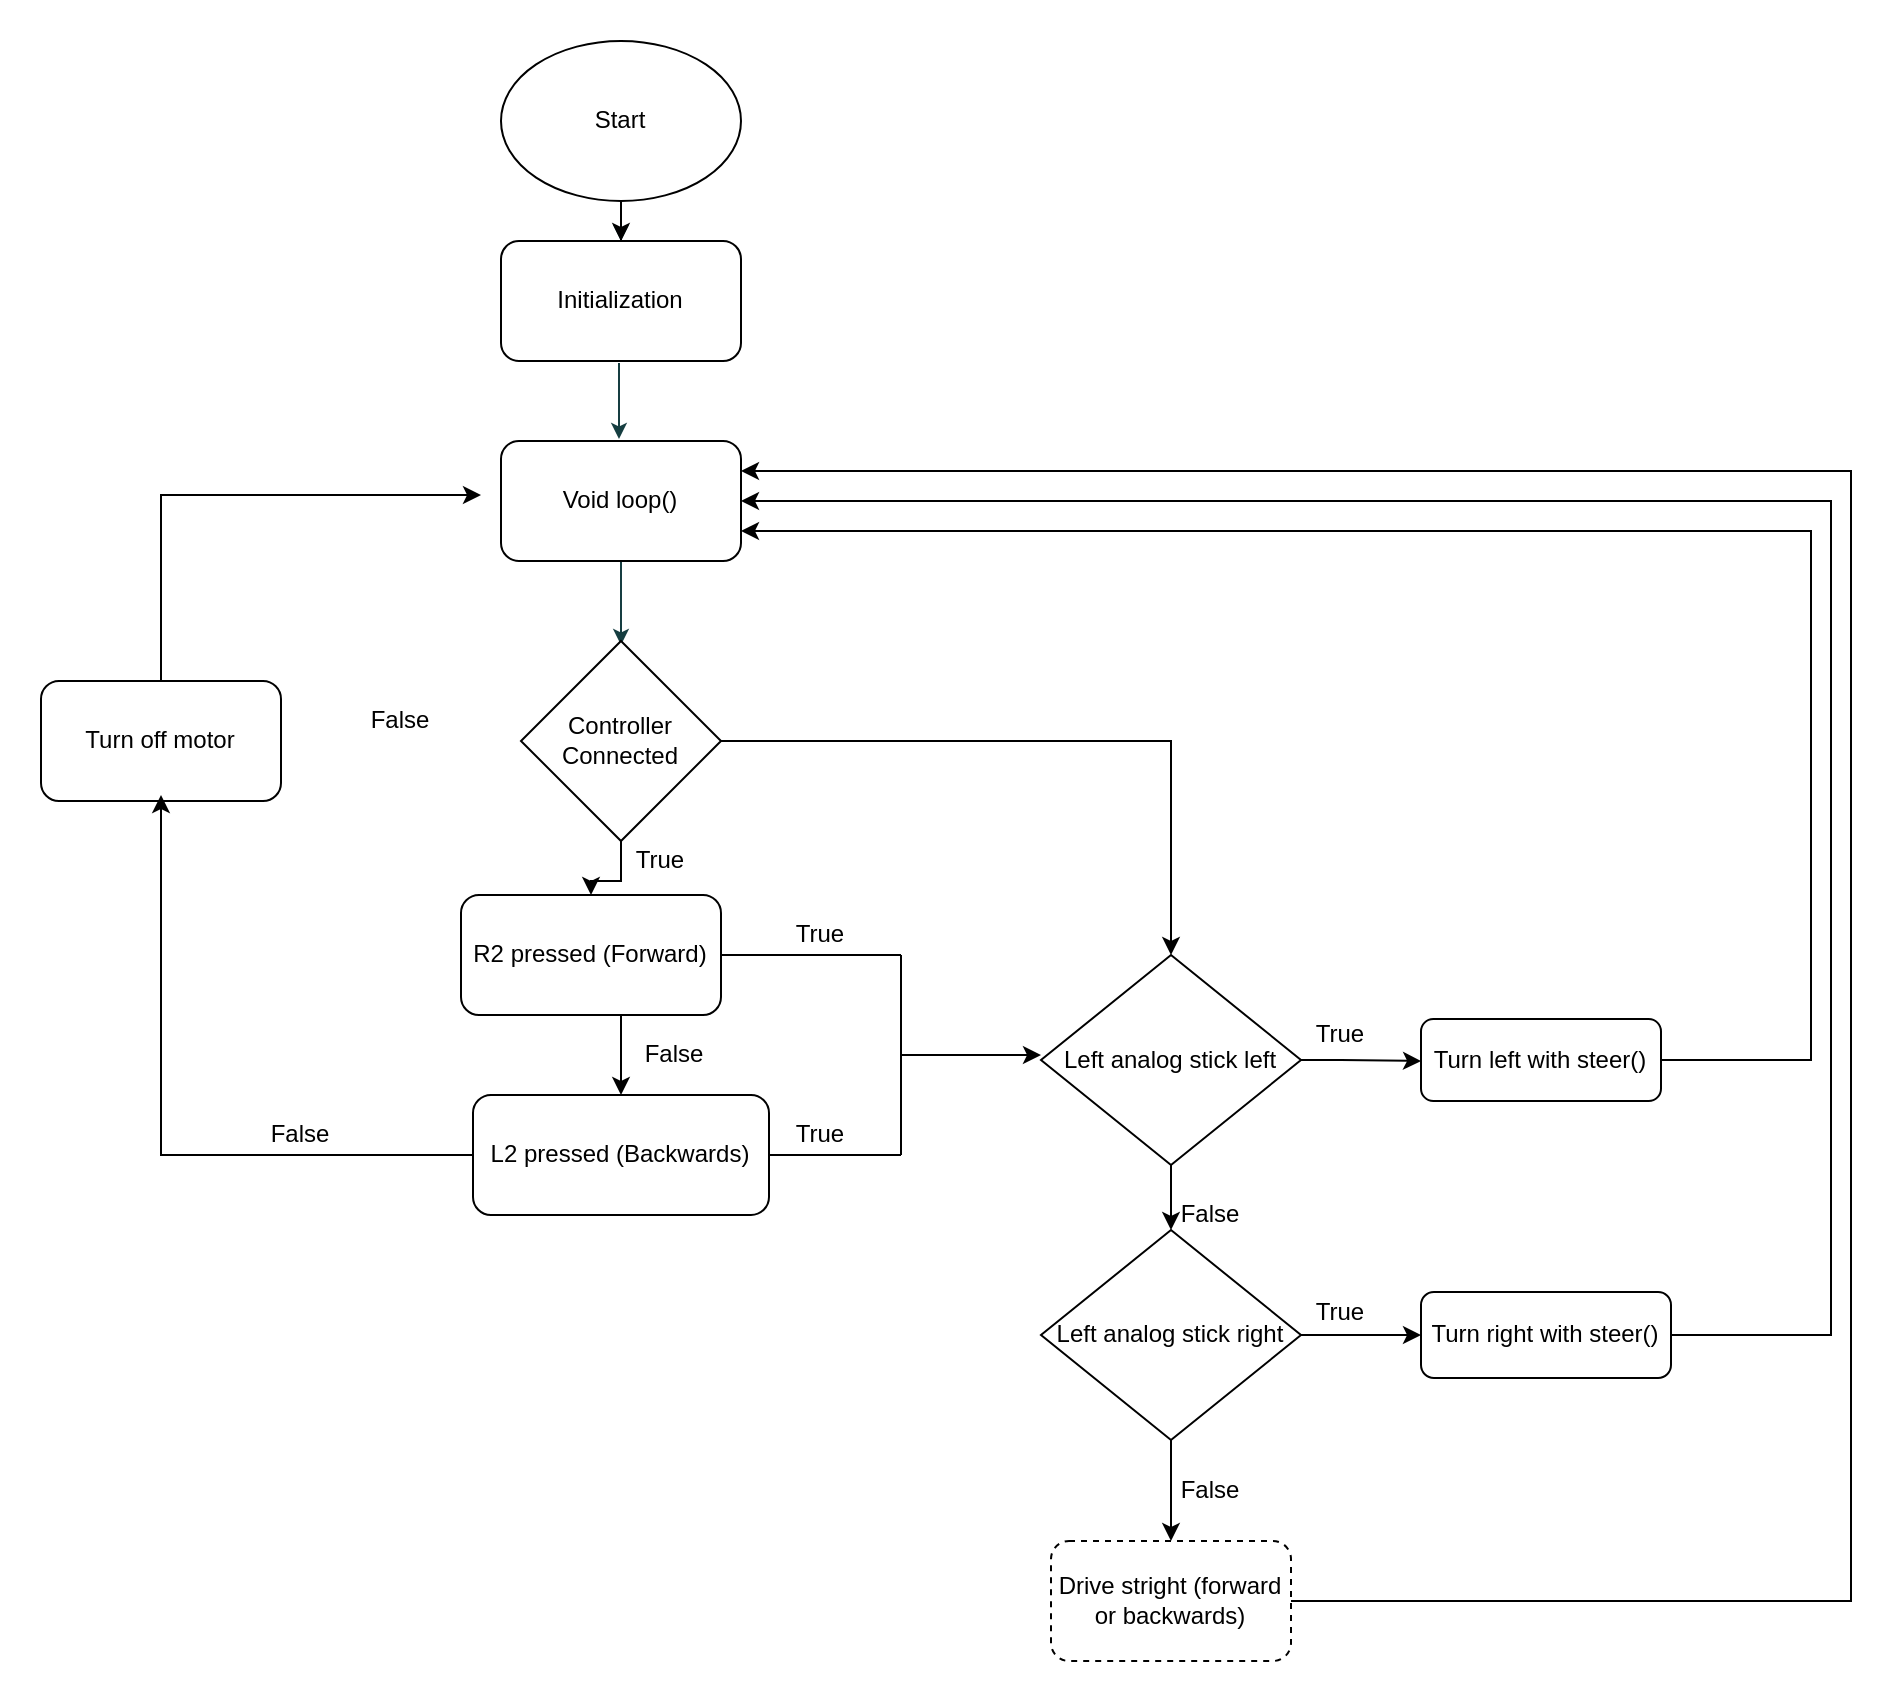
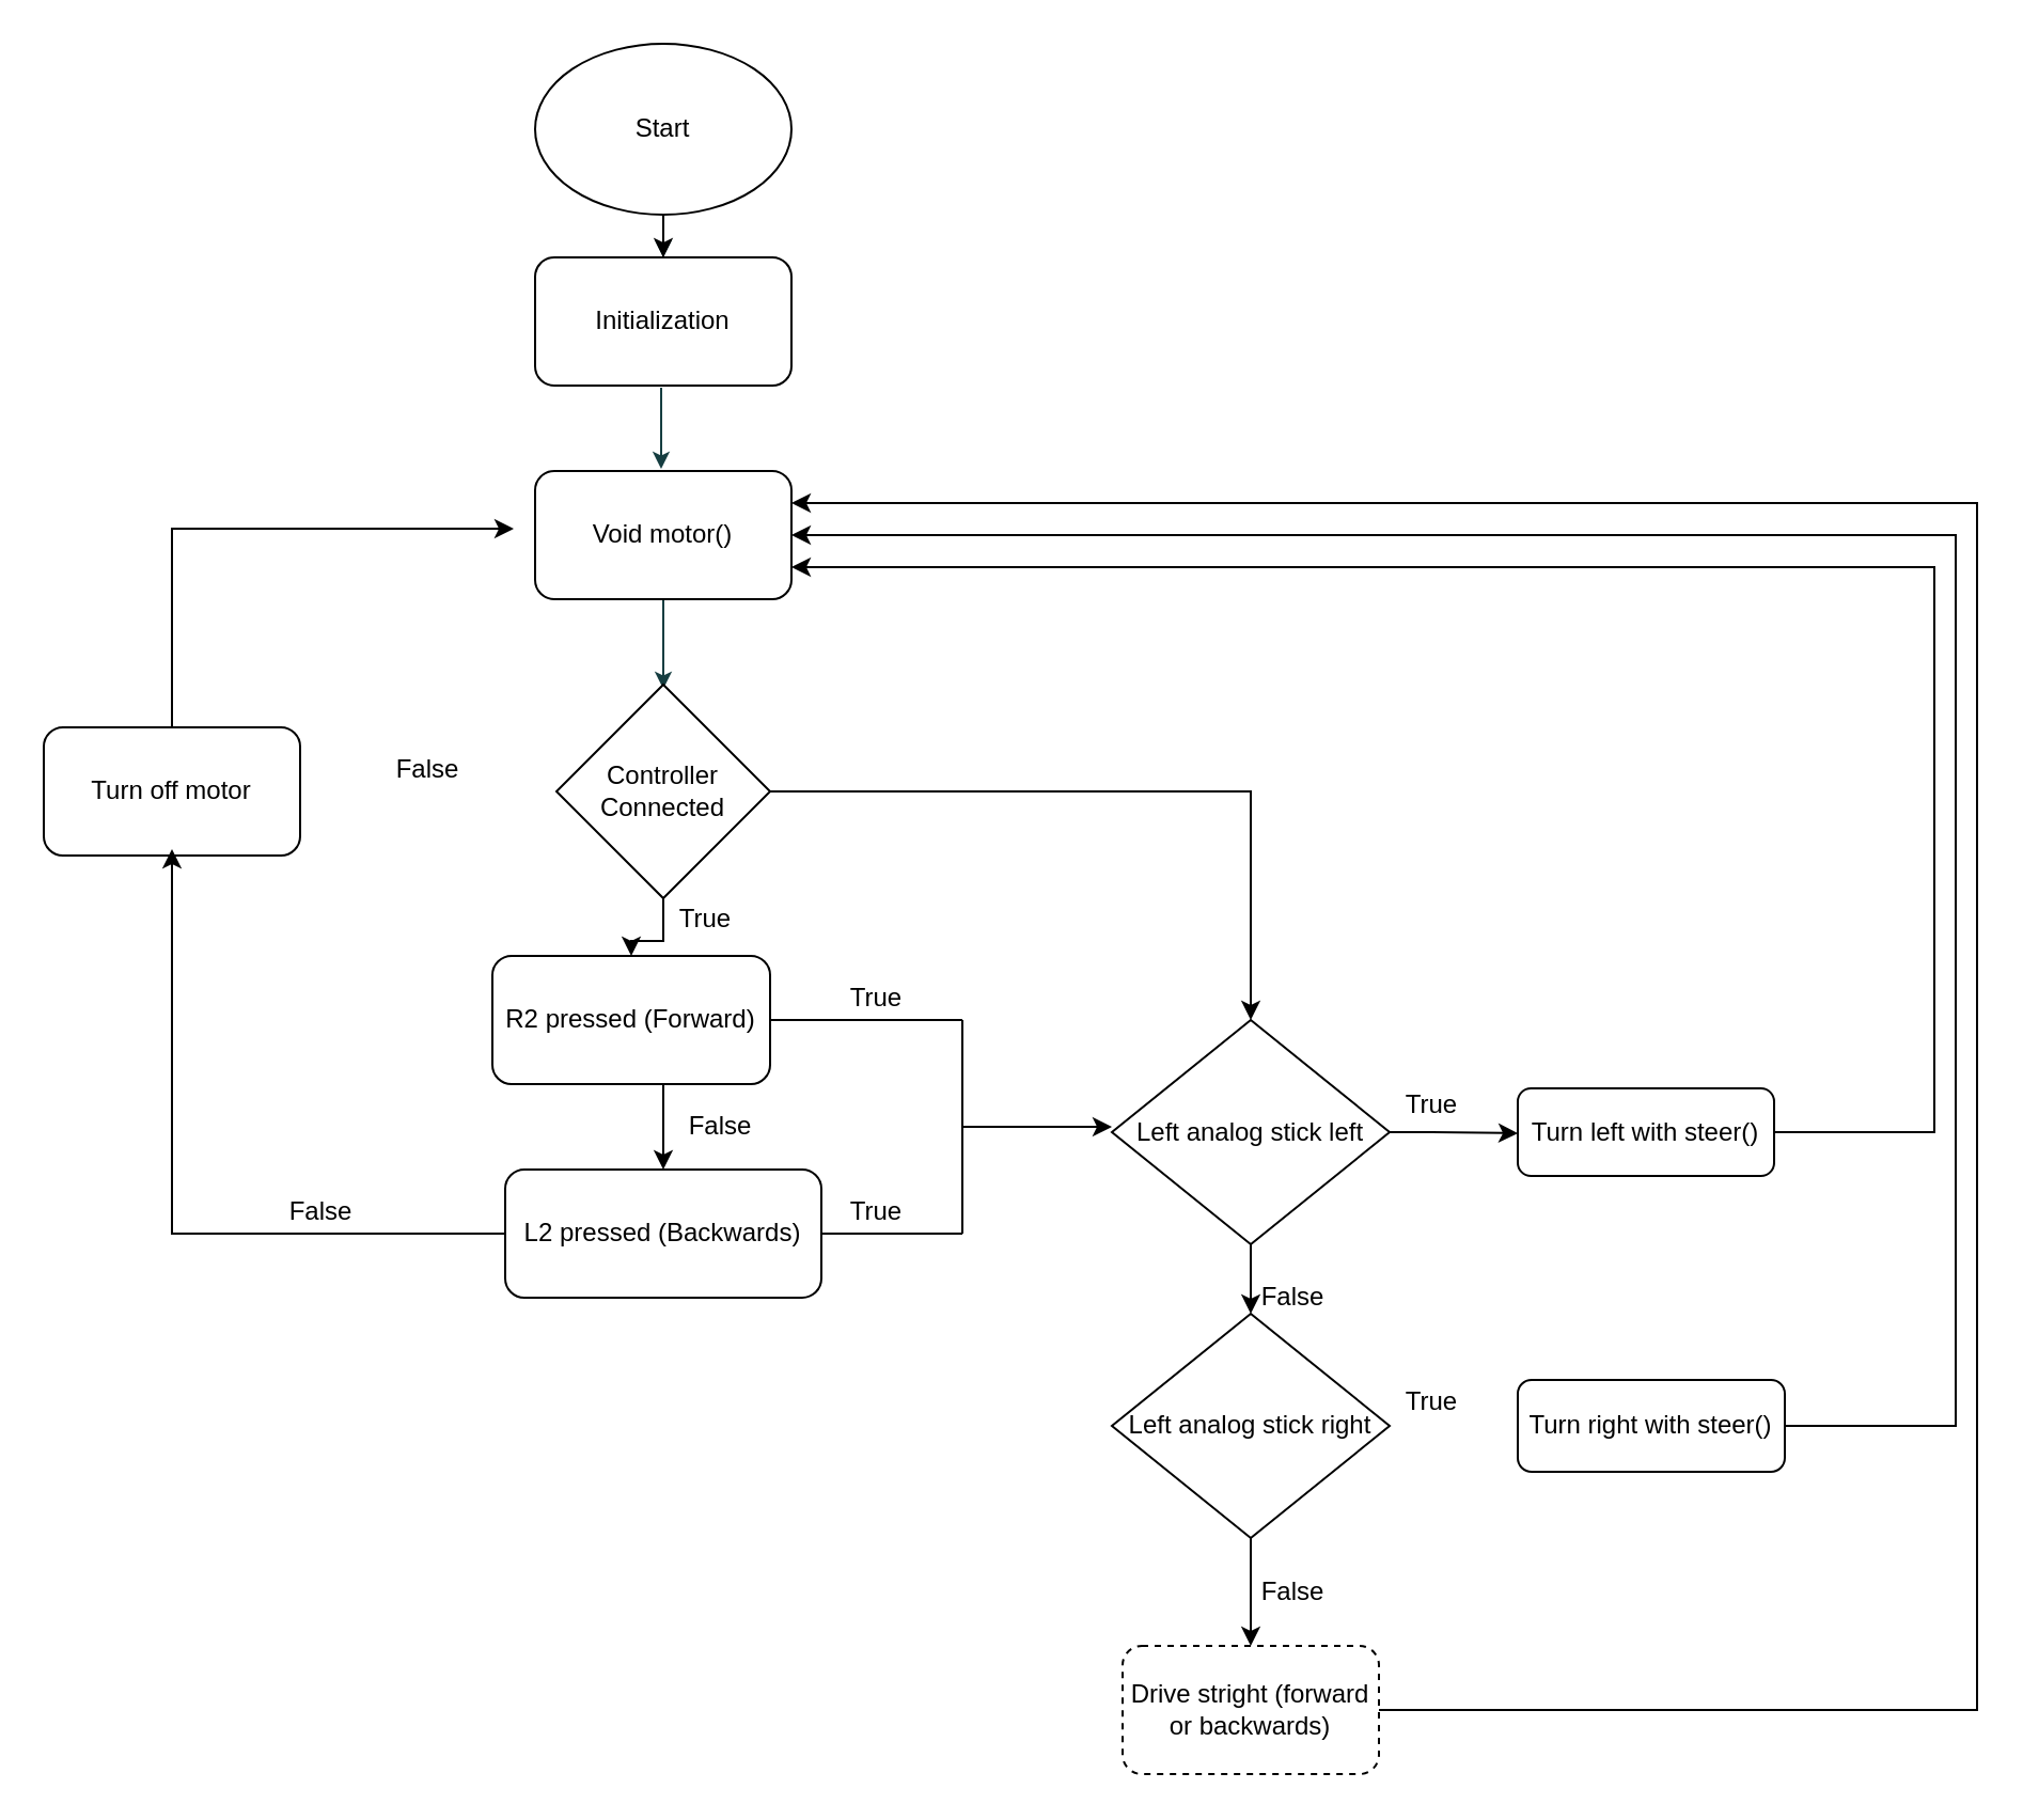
  <mxCell id="0" />
  <mxCell id="1" parent="0" />
  <mxCell id="2" parent="1" vertex="1"><mxGeometry x="374" y="283" as="geometry" /></mxCell>
  <mxCell id="3" parent="1" vertex="1"><mxGeometry x="267" y="50" as="geometry" /></mxCell>
  <mxCell id="4" style="vsdxID=65;edgeStyle=none;startArrow=none;endArrow=classic;startSize=3;endSize=5;strokeColor=#163e41;spacingTop=0;spacingBottom=0;spacingLeft=0;spacingRight=0;verticalAlign=middle;html=1;labelBackgroundColor=#ffffff;rounded=0;exitX=0.5;exitY=1;exitDx=0;exitDy=0;exitPerimeter=0;" parent="1" edge="1"><mxGeometry relative="1" as="geometry"><mxPoint x="7" as="offset" /><Array as="points" /><mxPoint x="310" y="280" as="sourcePoint" /><mxPoint x="310" y="322" as="targetPoint" /></mxGeometry></mxCell>
  <mxCell id="5" style="vsdxID=60;edgeStyle=none;startArrow=none;endArrow=classic;startSize=3;endSize=5;strokeColor=#163e41;spacingTop=0;spacingBottom=0;spacingLeft=0;spacingRight=0;verticalAlign=middle;html=1;labelBackgroundColor=#ffffff;rounded=0;exitX=0.5;exitY=1;exitDx=0;exitDy=0;exitPerimeter=0;" parent="1" edge="1"><mxGeometry relative="1" as="geometry"><mxPoint x="7" as="offset" /><Array as="points" /><mxPoint x="309" y="181" as="sourcePoint" /><mxPoint x="309" y="219" as="targetPoint" /></mxGeometry></mxCell>
  <mxCell id="6" style="vsdxID=60;edgeStyle=none;startArrow=none;endArrow=classic;startSize=3;endSize=5;strokeColor=#163e41;spacingTop=0;spacingBottom=0;spacingLeft=0;spacingRight=0;verticalAlign=middle;html=1;labelBackgroundColor=#ffffff;rounded=0;exitX=0.5;exitY=1;exitDx=0;exitDy=0;exitPerimeter=0;" edge="1" parent="1"><mxGeometry relative="1" as="geometry"><mxPoint x="7" as="offset" /><Array as="points" /><mxPoint x="310" y="81" as="sourcePoint" /><mxPoint x="310" y="120" as="targetPoint" /></mxGeometry></mxCell>
  <mxCell id="7" value="" style="edgeStyle=orthogonalEdgeStyle;rounded=0;orthogonalLoop=1;jettySize=auto;html=1;" edge="1" parent="1" source="8" target="9"><mxGeometry relative="1" as="geometry" /></mxCell>
  <mxCell id="8" value="&lt;div&gt;Start&lt;/div&gt;" style="ellipse;whiteSpace=wrap;html=1;" vertex="1" parent="1"><mxGeometry x="250" y="20" width="120" height="80" as="geometry" /></mxCell>
  <mxCell id="9" value="&lt;div&gt;Initialization&lt;/div&gt;" style="rounded=1;whiteSpace=wrap;html=1;" vertex="1" parent="1"><mxGeometry x="250" y="120" width="120" height="60" as="geometry" /></mxCell>
- <mxCell id="10" value="Void loop()" style="rounded=1;whiteSpace=wrap;html=1;" vertex="1" parent="1"><mxGeometry x="250" y="220" width="120" height="60" as="geometry" /></mxCell>
+ <mxCell id="10" value="Void motor()" style="rounded=1;whiteSpace=wrap;html=1;" vertex="1" parent="1"><mxGeometry x="250" y="220" width="120" height="60" as="geometry" /></mxCell>
  <mxCell id="11" style="edgeStyle=orthogonalEdgeStyle;rounded=0;orthogonalLoop=1;jettySize=auto;html=1;entryX=0.5;entryY=0;entryDx=0;entryDy=0;" edge="1" parent="1" source="13" target="18"><mxGeometry relative="1" as="geometry" /></mxCell>
  <mxCell id="12" style="edgeStyle=orthogonalEdgeStyle;rounded=0;orthogonalLoop=1;jettySize=auto;html=1;" edge="1" parent="1" source="13" target="32"><mxGeometry relative="1" as="geometry"><mxPoint x="150" y="370" as="targetPoint" /></mxGeometry></mxCell>
  <mxCell id="13" value="Controller Connected" style="rhombus;whiteSpace=wrap;html=1;" vertex="1" parent="1"><mxGeometry x="260" y="320" width="100" height="100" as="geometry" /></mxCell>
  <mxCell id="14" value="&lt;div&gt;True&lt;/div&gt;" style="text;html=1;strokeColor=none;fillColor=none;align=center;verticalAlign=middle;whiteSpace=wrap;rounded=0;" vertex="1" parent="1"><mxGeometry x="310" y="420" width="40" height="20" as="geometry" /></mxCell>
  <mxCell id="15" style="edgeStyle=orthogonalEdgeStyle;rounded=0;orthogonalLoop=1;jettySize=auto;html=1;" edge="1" parent="1" source="16"><mxGeometry relative="1" as="geometry"><mxPoint x="240" y="247" as="targetPoint" /><Array as="points"><mxPoint x="80" y="247" /><mxPoint x="240" y="247" /></Array></mxGeometry></mxCell>
  <mxCell id="16" value="Turn off motor" style="rounded=1;whiteSpace=wrap;html=1;" vertex="1" parent="1"><mxGeometry x="20" y="340" width="120" height="60" as="geometry" /></mxCell>
  <mxCell id="17" style="edgeStyle=orthogonalEdgeStyle;rounded=0;orthogonalLoop=1;jettySize=auto;html=1;" edge="1" parent="1" source="18"><mxGeometry relative="1" as="geometry"><mxPoint x="310" y="547" as="targetPoint" /><Array as="points"><mxPoint x="310" y="547" /><mxPoint x="310" y="547" /></Array></mxGeometry></mxCell>
  <mxCell id="18" value="R2 pressed (Forward)" style="rounded=1;whiteSpace=wrap;html=1;" vertex="1" parent="1"><mxGeometry x="230" y="447" width="130" height="60" as="geometry" /></mxCell>
  <mxCell id="19" style="edgeStyle=orthogonalEdgeStyle;rounded=0;orthogonalLoop=1;jettySize=auto;html=1;entryX=0.5;entryY=0.95;entryDx=0;entryDy=0;entryPerimeter=0;" edge="1" parent="1" source="20" target="16"><mxGeometry relative="1" as="geometry"><mxPoint x="80" y="407" as="targetPoint" /><Array as="points"><mxPoint x="80" y="577" /></Array></mxGeometry></mxCell>
  <mxCell id="20" value="&lt;div&gt;L2 pressed (Backwards)&lt;/div&gt;" style="rounded=1;whiteSpace=wrap;html=1;" vertex="1" parent="1"><mxGeometry x="236" y="547" width="148" height="60" as="geometry" /></mxCell>
  <mxCell id="21" value="&lt;div&gt;False&lt;/div&gt;" style="text;html=1;strokeColor=none;fillColor=none;align=center;verticalAlign=middle;whiteSpace=wrap;rounded=0;" vertex="1" parent="1"><mxGeometry x="180" y="350" width="40" height="20" as="geometry" /></mxCell>
  <mxCell id="22" value="&lt;div&gt;False&lt;/div&gt;" style="text;html=1;strokeColor=none;fillColor=none;align=center;verticalAlign=middle;whiteSpace=wrap;rounded=0;" vertex="1" parent="1"><mxGeometry x="317" y="517" width="40" height="20" as="geometry" /></mxCell>
  <mxCell id="23" value="&lt;div&gt;False&lt;/div&gt;" style="text;html=1;strokeColor=none;fillColor=none;align=center;verticalAlign=middle;whiteSpace=wrap;rounded=0;" vertex="1" parent="1"><mxGeometry x="130" y="557" width="40" height="20" as="geometry" /></mxCell>
  <mxCell id="24" value="&lt;div&gt;True&lt;/div&gt;" style="text;html=1;strokeColor=none;fillColor=none;align=center;verticalAlign=middle;whiteSpace=wrap;rounded=0;" vertex="1" parent="1"><mxGeometry x="390" y="457" width="40" height="20" as="geometry" /></mxCell>
  <mxCell id="25" value="&lt;div&gt;True&lt;/div&gt;" style="text;html=1;strokeColor=none;fillColor=none;align=center;verticalAlign=middle;whiteSpace=wrap;rounded=0;" vertex="1" parent="1"><mxGeometry x="390" y="557" width="40" height="20" as="geometry" /></mxCell>
  <mxCell id="26" value="" style="endArrow=none;html=1;exitX=1;exitY=0.5;exitDx=0;exitDy=0;" edge="1" parent="1" source="18"><mxGeometry width="50" height="50" relative="1" as="geometry"><mxPoint x="30" y="687" as="sourcePoint" /><mxPoint x="450" y="477" as="targetPoint" /><Array as="points"><mxPoint x="410" y="477" /></Array></mxGeometry></mxCell>
  <mxCell id="27" value="" style="endArrow=none;html=1;exitX=1;exitY=0.5;exitDx=0;exitDy=0;" edge="1" parent="1" source="20"><mxGeometry width="50" height="50" relative="1" as="geometry"><mxPoint x="385" y="487" as="sourcePoint" /><mxPoint x="450" y="577" as="targetPoint" /><Array as="points"><mxPoint x="410" y="577" /></Array></mxGeometry></mxCell>
  <mxCell id="28" value="" style="endArrow=none;html=1;" edge="1" parent="1"><mxGeometry width="50" height="50" relative="1" as="geometry"><mxPoint x="450" y="477" as="sourcePoint" /><mxPoint x="450" y="577" as="targetPoint" /><Array as="points"><mxPoint x="450" y="527" /></Array></mxGeometry></mxCell>
  <mxCell id="29" value="" style="endArrow=classic;html=1;" edge="1" parent="1"><mxGeometry width="50" height="50" relative="1" as="geometry"><mxPoint x="450" y="527" as="sourcePoint" /><mxPoint x="520" y="527" as="targetPoint" /></mxGeometry></mxCell>
  <mxCell id="30" style="edgeStyle=orthogonalEdgeStyle;rounded=0;orthogonalLoop=1;jettySize=auto;html=1;entryX=0.5;entryY=0;entryDx=0;entryDy=0;" edge="1" parent="1" source="32" target="35"><mxGeometry relative="1" as="geometry"><mxPoint x="585" y="647" as="targetPoint" /></mxGeometry></mxCell>
  <mxCell id="31" style="edgeStyle=orthogonalEdgeStyle;rounded=0;orthogonalLoop=1;jettySize=auto;html=1;" edge="1" parent="1" source="32"><mxGeometry relative="1" as="geometry"><mxPoint x="710" y="530" as="targetPoint" /><Array as="points"><mxPoint x="670" y="530" /><mxPoint x="670" y="530" /></Array></mxGeometry></mxCell>
  <mxCell id="32" value="Left analog stick left" style="rhombus;whiteSpace=wrap;html=1;" vertex="1" parent="1"><mxGeometry x="520" y="477" width="130" height="105" as="geometry" /></mxCell>
- <mxCell id="33" style="edgeStyle=orthogonalEdgeStyle;rounded=0;orthogonalLoop=1;jettySize=auto;html=1;entryX=0;entryY=0.5;entryDx=0;entryDy=0;" edge="1" parent="1" source="35" target="43"><mxGeometry relative="1" as="geometry"><mxPoint x="710" y="690" as="targetPoint" /><Array as="points" /></mxGeometry></mxCell>
  <mxCell id="34" style="edgeStyle=orthogonalEdgeStyle;rounded=0;orthogonalLoop=1;jettySize=auto;html=1;entryX=0.5;entryY=0;entryDx=0;entryDy=0;" edge="1" parent="1" source="35" target="45"><mxGeometry relative="1" as="geometry"><mxPoint x="585" y="760" as="targetPoint" /></mxGeometry></mxCell>
  <mxCell id="35" value="Left analog stick right" style="rhombus;whiteSpace=wrap;html=1;" vertex="1" parent="1"><mxGeometry x="520" y="614.5" width="130" height="105" as="geometry" /></mxCell>
  <mxCell id="36" value="&lt;div&gt;False&lt;/div&gt;" style="text;html=1;strokeColor=none;fillColor=none;align=center;verticalAlign=middle;whiteSpace=wrap;rounded=0;" vertex="1" parent="1"><mxGeometry x="585" y="597" width="40" height="20" as="geometry" /></mxCell>
  <mxCell id="37" value="&lt;div&gt;True&lt;/div&gt;" style="text;html=1;strokeColor=none;fillColor=none;align=center;verticalAlign=middle;whiteSpace=wrap;rounded=0;" vertex="1" parent="1"><mxGeometry x="650" y="507" width="40" height="20" as="geometry" /></mxCell>
  <mxCell id="38" value="&lt;div&gt;True&lt;/div&gt;" style="text;html=1;strokeColor=none;fillColor=none;align=center;verticalAlign=middle;whiteSpace=wrap;rounded=0;" vertex="1" parent="1"><mxGeometry x="650" y="645.5" width="40" height="20" as="geometry" /></mxCell>
  <mxCell id="39" value="&lt;div&gt;False&lt;/div&gt;" style="text;html=1;strokeColor=none;fillColor=none;align=center;verticalAlign=middle;whiteSpace=wrap;rounded=0;" vertex="1" parent="1"><mxGeometry x="585" y="735" width="40" height="20" as="geometry" /></mxCell>
  <mxCell id="40" style="edgeStyle=orthogonalEdgeStyle;rounded=0;orthogonalLoop=1;jettySize=auto;html=1;entryX=1;entryY=0.75;entryDx=0;entryDy=0;" edge="1" parent="1" source="41" target="10"><mxGeometry relative="1" as="geometry"><mxPoint x="385" y="260" as="targetPoint" /><Array as="points"><mxPoint x="905" y="530" /><mxPoint x="905" y="265" /></Array></mxGeometry></mxCell>
  <mxCell id="41" value="Turn left with steer()" style="rounded=1;whiteSpace=wrap;html=1;" vertex="1" parent="1"><mxGeometry x="710" y="509" width="120" height="41" as="geometry" /></mxCell>
  <mxCell id="42" style="edgeStyle=orthogonalEdgeStyle;rounded=0;orthogonalLoop=1;jettySize=auto;html=1;entryX=1;entryY=0.5;entryDx=0;entryDy=0;" edge="1" parent="1" source="43" target="10"><mxGeometry relative="1" as="geometry"><mxPoint x="395" y="250" as="targetPoint" /><Array as="points"><mxPoint x="915" y="667" /><mxPoint x="915" y="250" /></Array></mxGeometry></mxCell>
  <mxCell id="43" value="&lt;div&gt;Turn right with steer()&lt;/div&gt;" style="rounded=1;whiteSpace=wrap;html=1;" vertex="1" parent="1"><mxGeometry x="710" y="645.5" width="125" height="43" as="geometry" /></mxCell>
  <mxCell id="44" style="edgeStyle=orthogonalEdgeStyle;rounded=0;orthogonalLoop=1;jettySize=auto;html=1;entryX=1;entryY=0.25;entryDx=0;entryDy=0;" edge="1" parent="1" source="45" target="10"><mxGeometry relative="1" as="geometry"><mxPoint x="725" y="230" as="targetPoint" /><Array as="points"><mxPoint x="925" y="800" /><mxPoint x="925" y="235" /></Array></mxGeometry></mxCell>
  <mxCell id="45" value="&lt;div&gt;Drive stright (forward&lt;/div&gt;&lt;div&gt;or backwards)&lt;/div&gt;" style="rounded=1;whiteSpace=wrap;html=1;dashed=1;" vertex="1" parent="1"><mxGeometry x="525" y="770" width="120" height="60" as="geometry" /></mxCell>
